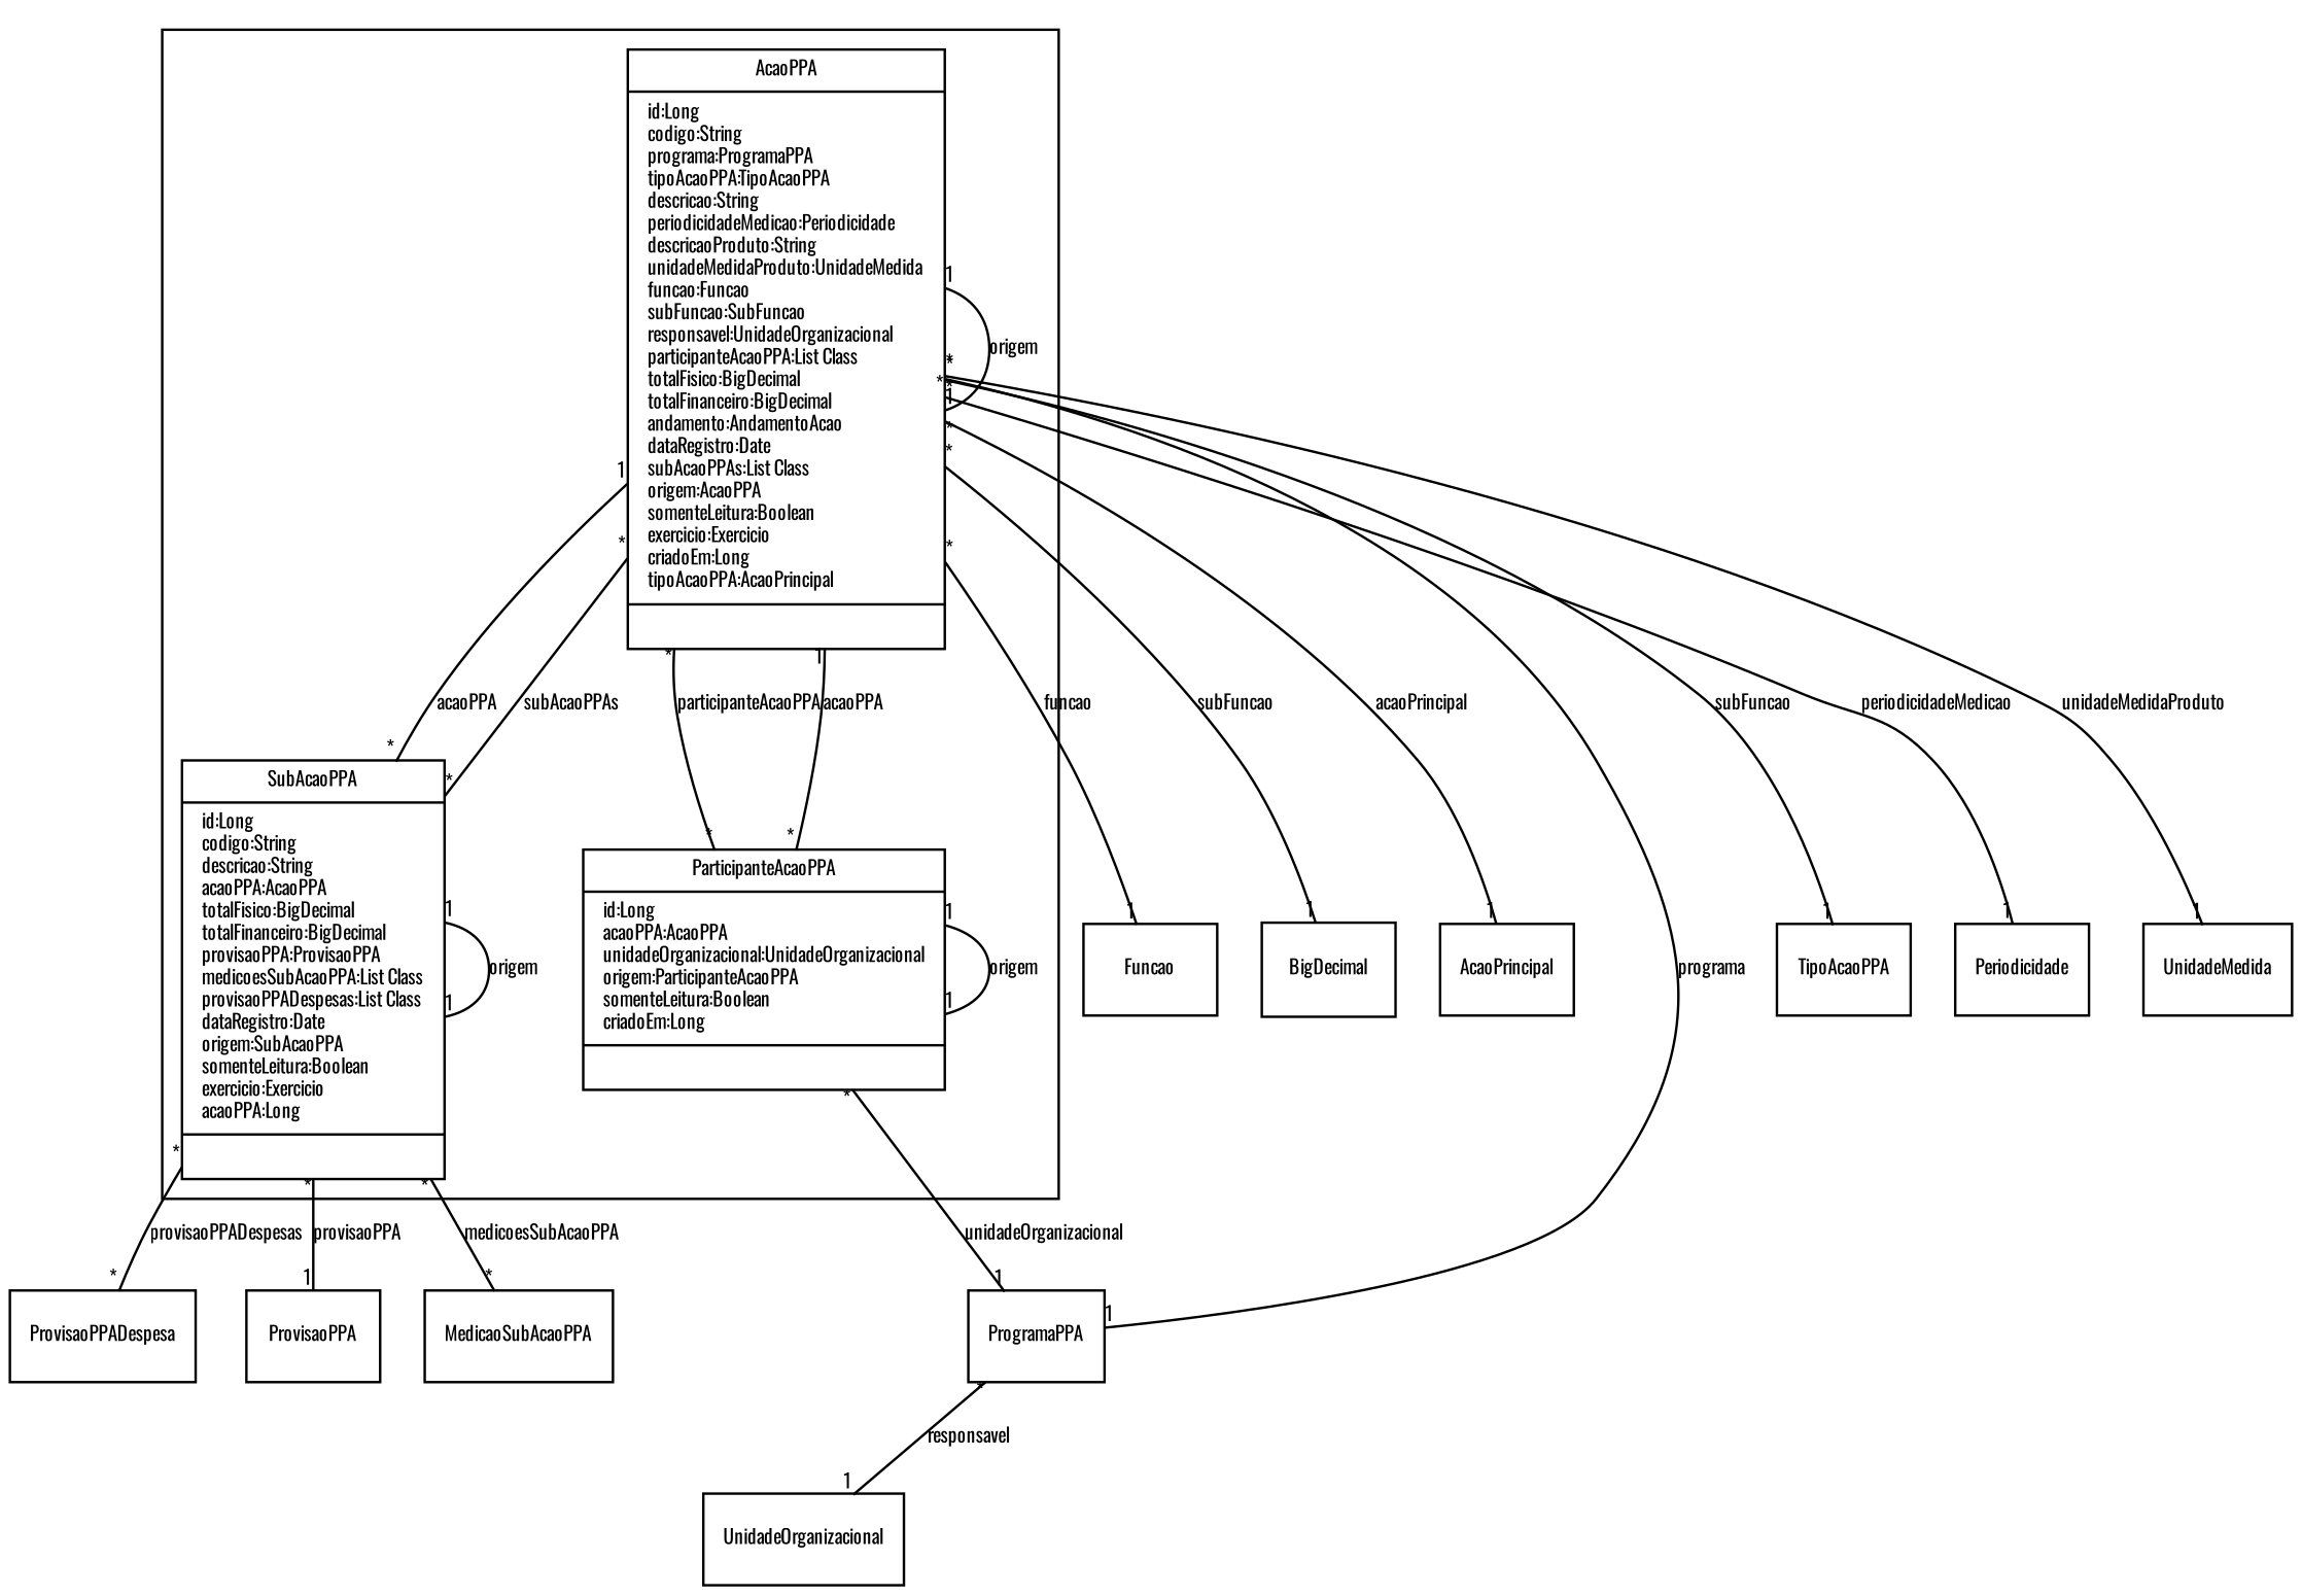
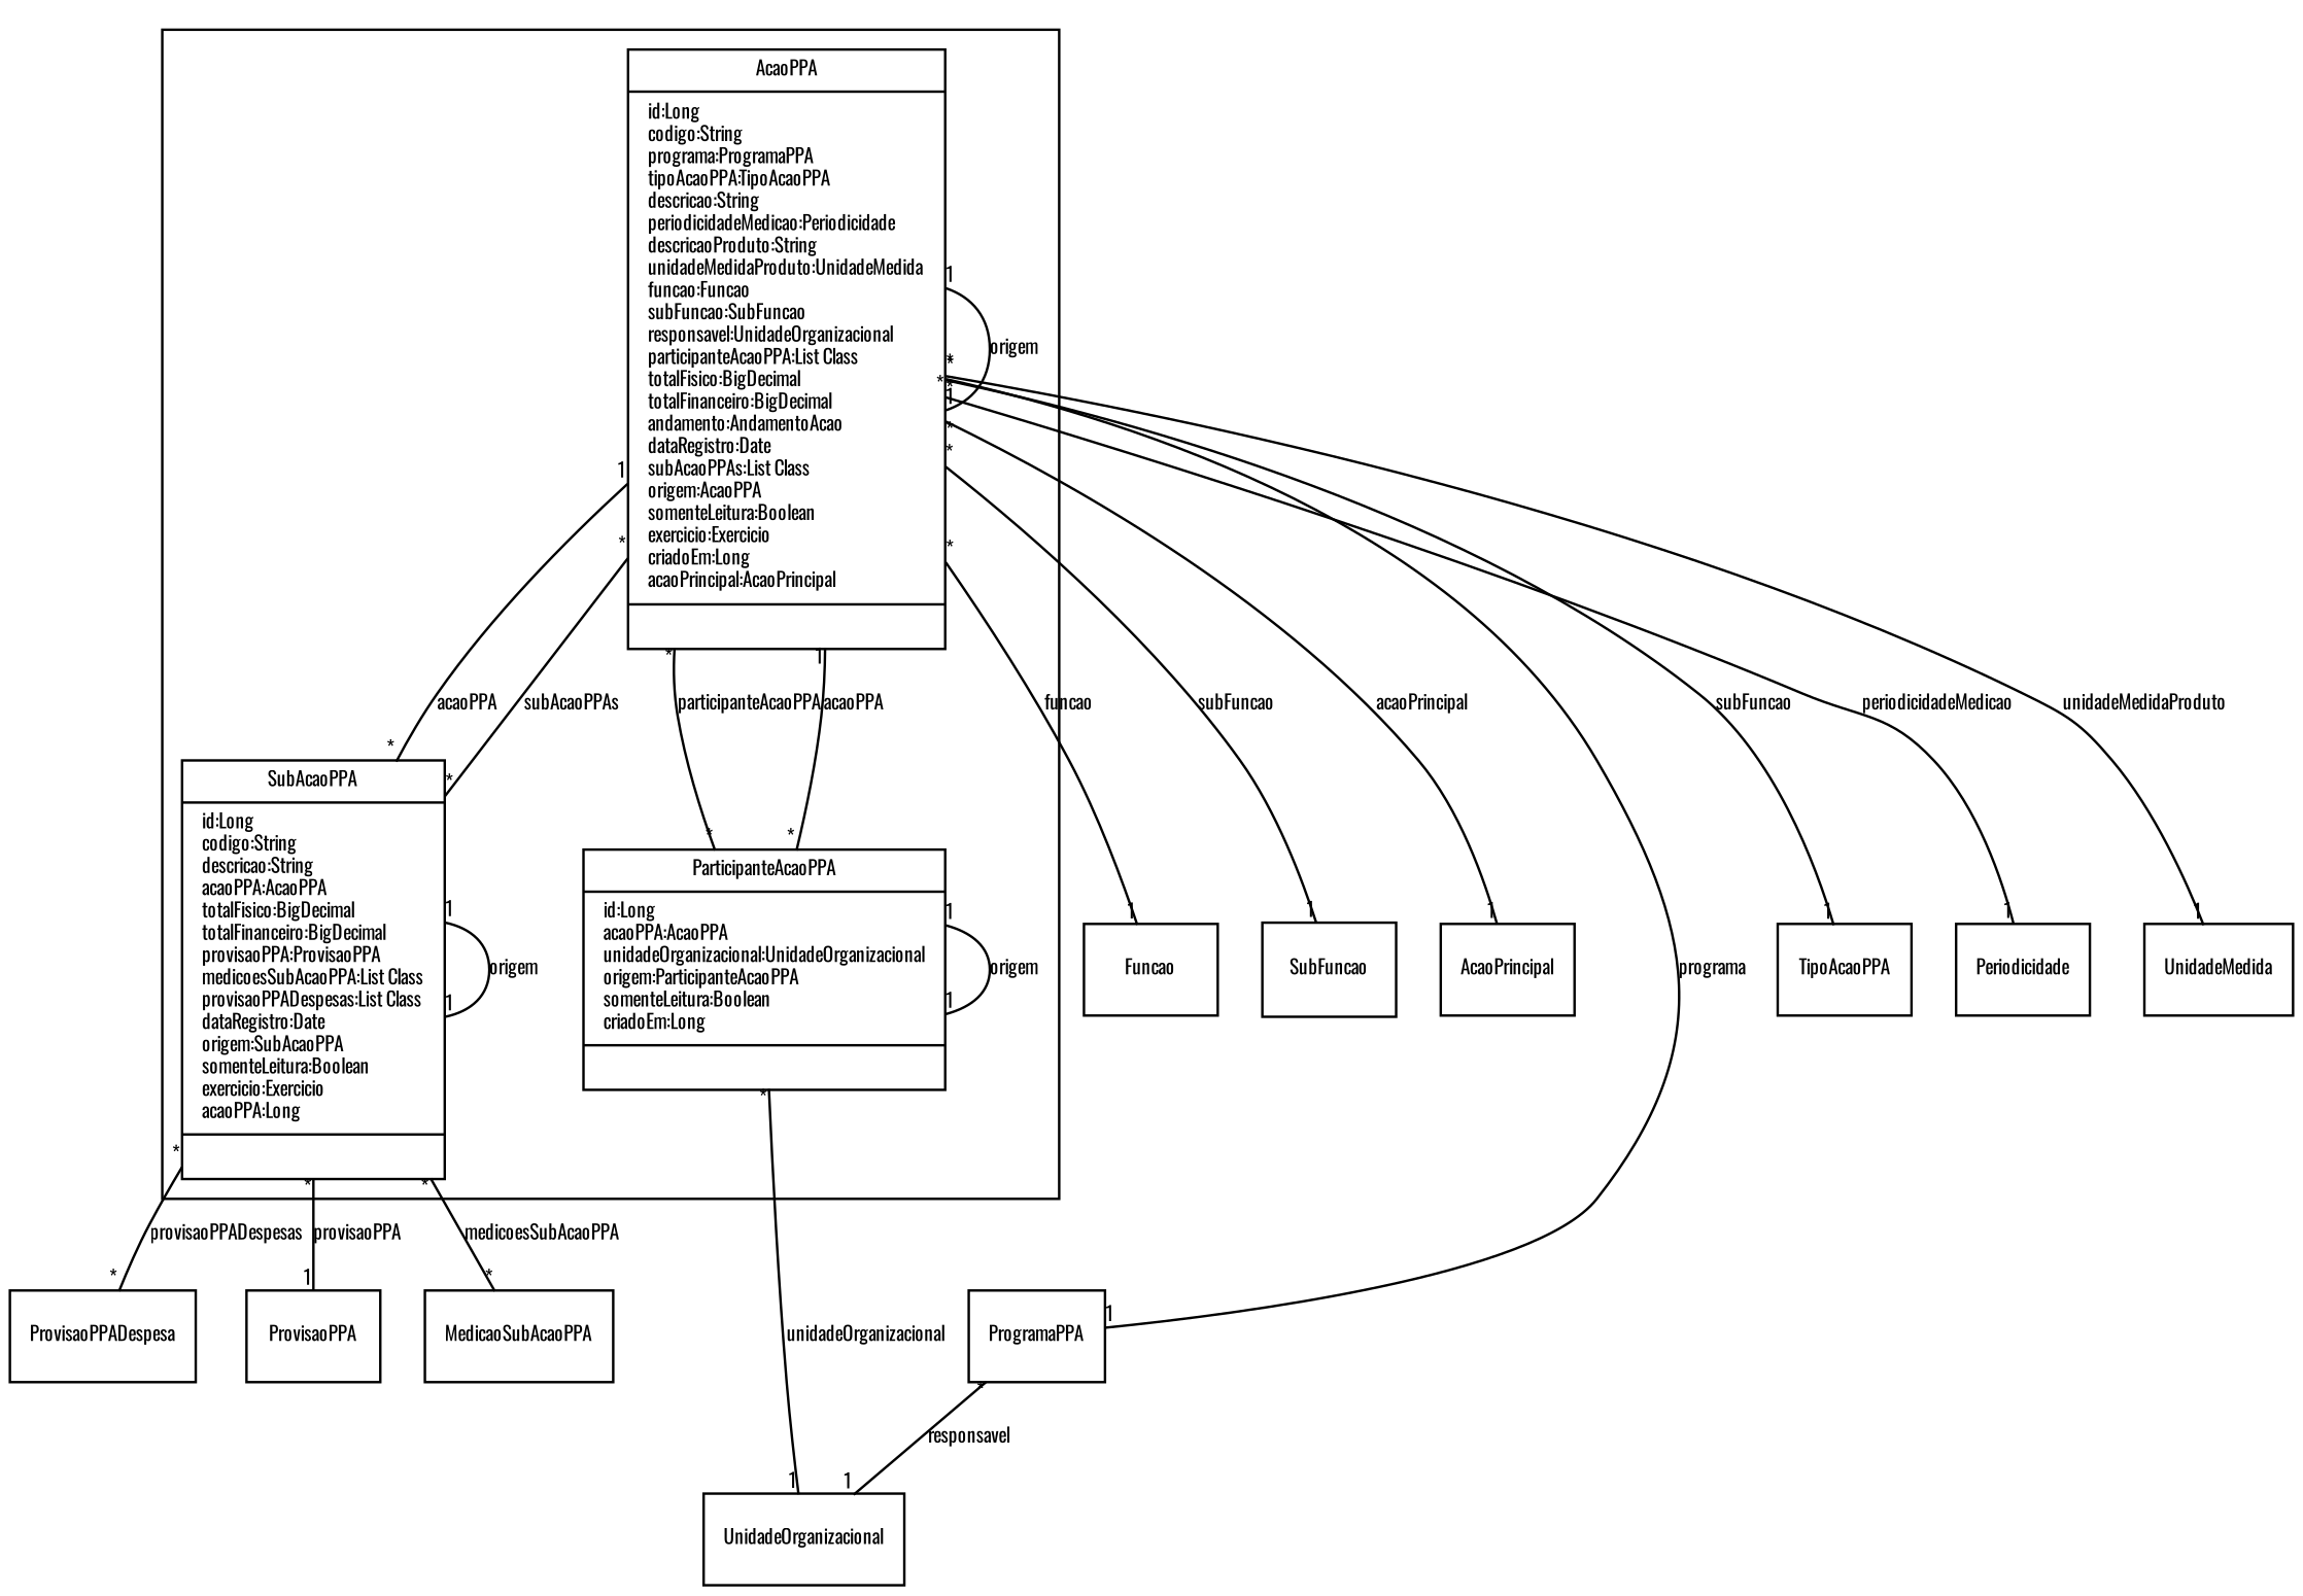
  digraph {
    fontname=Oswald
    fontsize=8
    node [fontname=Oswald fontsize=8 shape=record]
    edge [arrowhead=none fontname=Oswald fontsize=8 headlabel=1 taillabel="*"]
-   n1 [label="{AcaoPPA|id:Long\lcodigo:String\lprograma:ProgramaPPA\ltipoAcaoPPA:TipoAcaoPPA\ldescricao:String\lperiodicidadeMedicao:Periodicidade\ldescricaoProduto:String\lunidadeMedidaProduto:UnidadeMedida\lfuncao:Funcao\lsubFuncao:SubFuncao\lresponsavel:UnidadeOrganizacional\lparticipanteAcaoPPA:List Class\ltotalFisico:BigDecimal\ltotalFinanceiro:BigDecimal\landamento:AndamentoAcao\ldataRegistro:Date\lsubAcaoPPAs:List Class\lorigem:AcaoPPA\lsomenteLeitura:Boolean\lexercicio:Exercicio\lcriadoEm:Long\ltipoAcaoPPA:AcaoPrincipal\l|\l}"]
+   n1 [label="{AcaoPPA|id:Long\lcodigo:String\lprograma:ProgramaPPA\ltipoAcaoPPA:TipoAcaoPPA\ldescricao:String\lperiodicidadeMedicao:Periodicidade\ldescricaoProduto:String\lunidadeMedidaProduto:UnidadeMedida\lfuncao:Funcao\lsubFuncao:SubFuncao\lresponsavel:UnidadeOrganizacional\lparticipanteAcaoPPA:List Class\ltotalFisico:BigDecimal\ltotalFinanceiro:BigDecimal\landamento:AndamentoAcao\ldataRegistro:Date\lsubAcaoPPAs:List Class\lorigem:AcaoPPA\lsomenteLeitura:Boolean\lexercicio:Exercicio\lcriadoEm:Long\lacaoPrincipal:AcaoPrincipal\l|\l}"]
    n2 [label="{ParticipanteAcaoPPA|id:Long\lacaoPPA:AcaoPPA\lunidadeOrganizacional:UnidadeOrganizacional\lorigem:ParticipanteAcaoPPA\lsomenteLeitura:Boolean\lcriadoEm:Long\l|\l}"]
    n3 [label="{SubAcaoPPA|id:Long\lcodigo:String\ldescricao:String\lacaoPPA:AcaoPPA\ltotalFisico:BigDecimal\ltotalFinanceiro:BigDecimal\lprovisaoPPA:ProvisaoPPA\lmedicoesSubAcaoPPA:List Class\lprovisaoPPADespesas:List Class\ldataRegistro:Date\lorigem:SubAcaoPPA\lsomenteLeitura:Boolean\lexercicio:Exercicio\lacaoPPA:Long\l|\l}"]
    ProgramaPPA
    TipoAcaoPPA
    Periodicidade
    UnidadeMedida
    Funcao
-   SubFuncao [label=BigDecimal]
+   SubFuncao
    AcaoPrincipal
    UnidadeOrganizacional
    ProvisaoPPA
    MedicaoSubAcaoPPA
    ProvisaoPPADespesa
    subgraph cluster_1 {
      n1
      n2
      n3
    }
    n1 -> n1 [label=origem taillabel=1]
    n1 -> n2 [headlabel="*" label=participanteAcaoPPA]
    n1 -> n3 [headlabel="*" label=subAcaoPPAs]
    n1 -> ProgramaPPA [label=programa]
    n1 -> TipoAcaoPPA [label=subFuncao]
    n1 -> Periodicidade [label=periodicidadeMedicao]
    n1 -> UnidadeMedida [label=unidadeMedidaProduto]
    n1 -> Funcao [label=funcao]
    n1 -> SubFuncao [label=subFuncao]
    n1 -> AcaoPrincipal [label=acaoPrincipal]
    n2 -> n1 [label=acaoPPA]
    n2 -> n2 [label=origem taillabel=1]
-   n2 -> ProgramaPPA [label=unidadeOrganizacional]
+   n2 -> UnidadeOrganizacional [label=unidadeOrganizacional]
    n3 -> n1 [label=acaoPPA]
    n3 -> n3 [label=origem taillabel=1]
    n3 -> ProvisaoPPA [label=provisaoPPA]
    n3 -> MedicaoSubAcaoPPA [headlabel="*" label=medicoesSubAcaoPPA]
    n3 -> ProvisaoPPADespesa [headlabel="*" label=provisaoPPADespesas]
    ProgramaPPA -> UnidadeOrganizacional [label=responsavel]
  }
